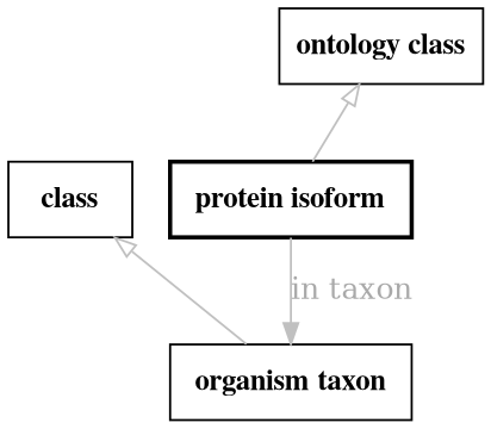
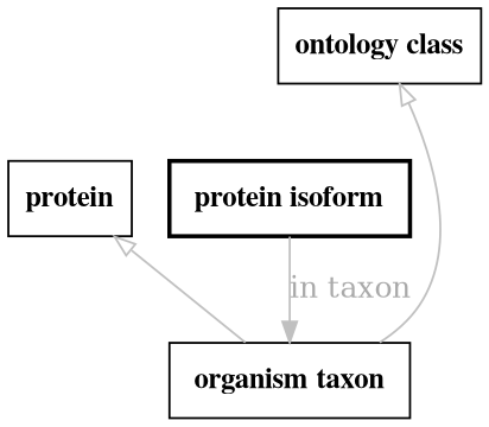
  digraph {
    fontsize=32
    penwidth=5
    node [color=black fontname="times bold" shape=rectangle]
    edge [color=gray fontcolor=darkgray arrowtail=onormal dir=back]
    n1 [label=" protein isoform " style=bold]
    n2 [label=" organism taxon " style=solid]
-   protein [label=class]
+   protein
    "ontology class"
    n1 -> n2 [label="in taxon" arrowtail="" dir=""]
    protein -> n2
-   "ontology class" -> n1
+   "ontology class" -> n2
  }
